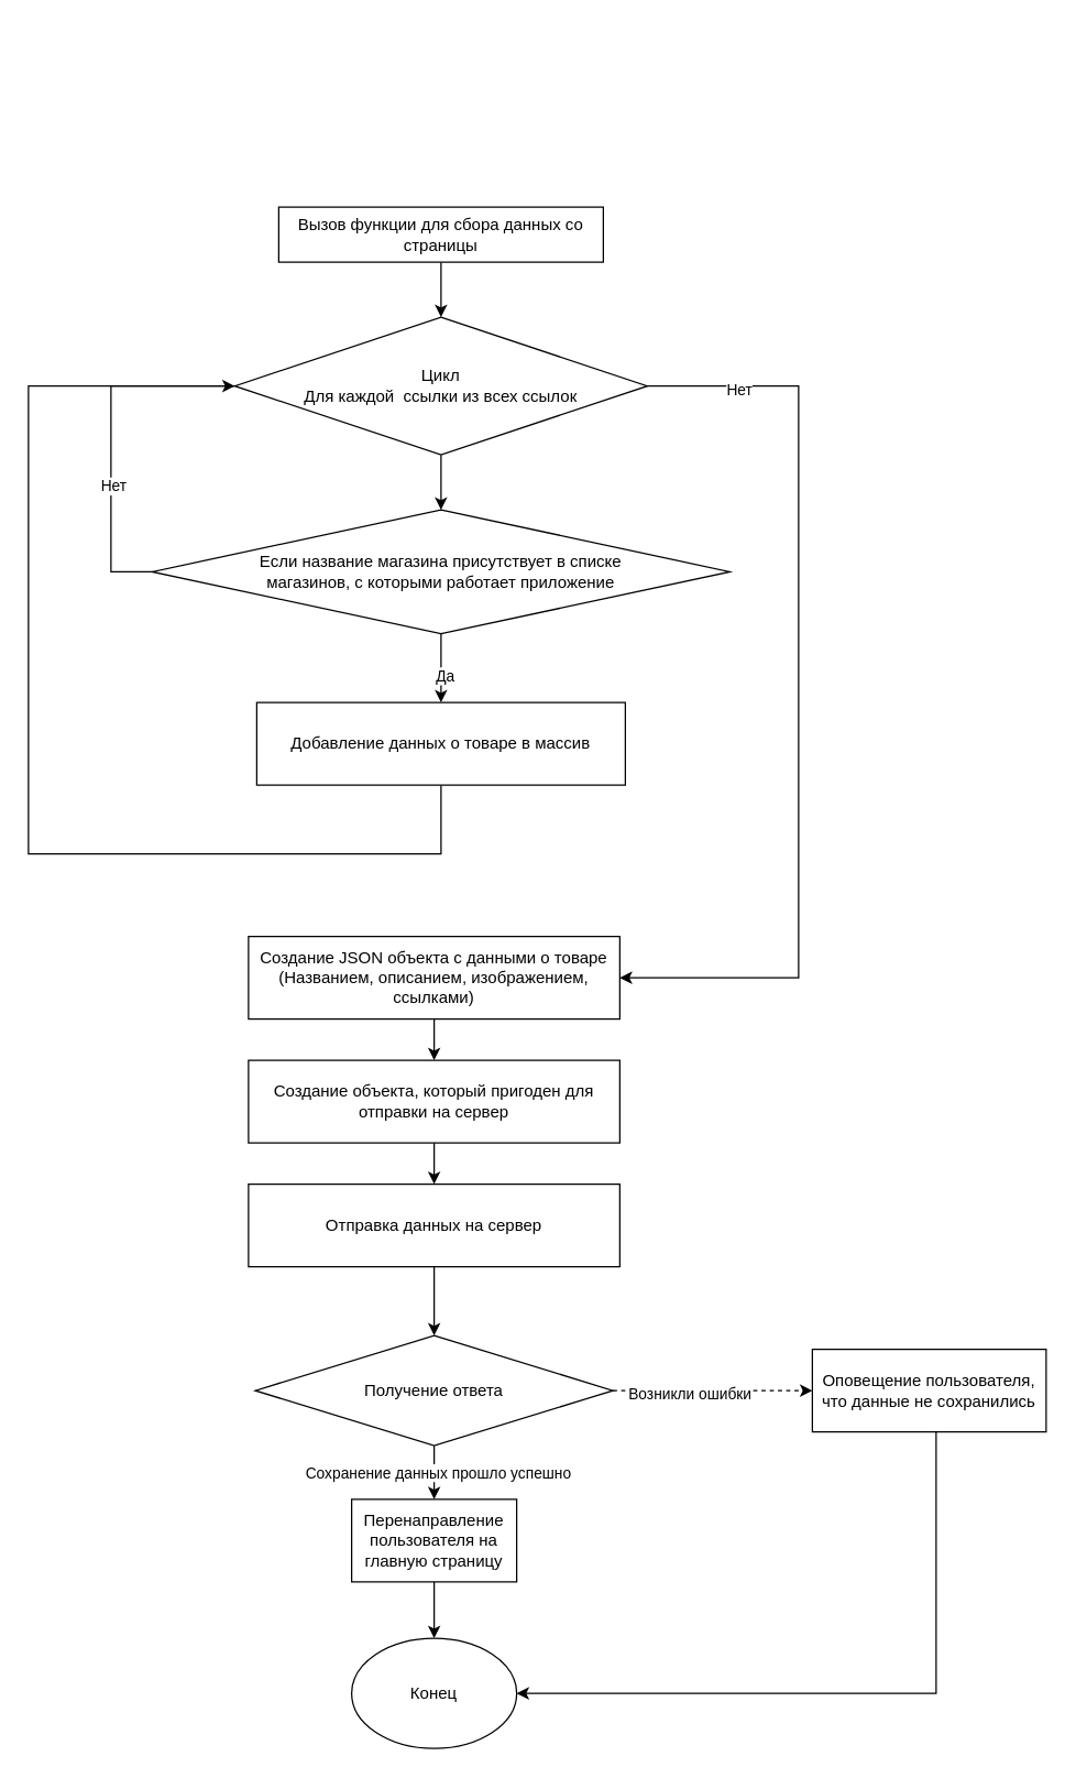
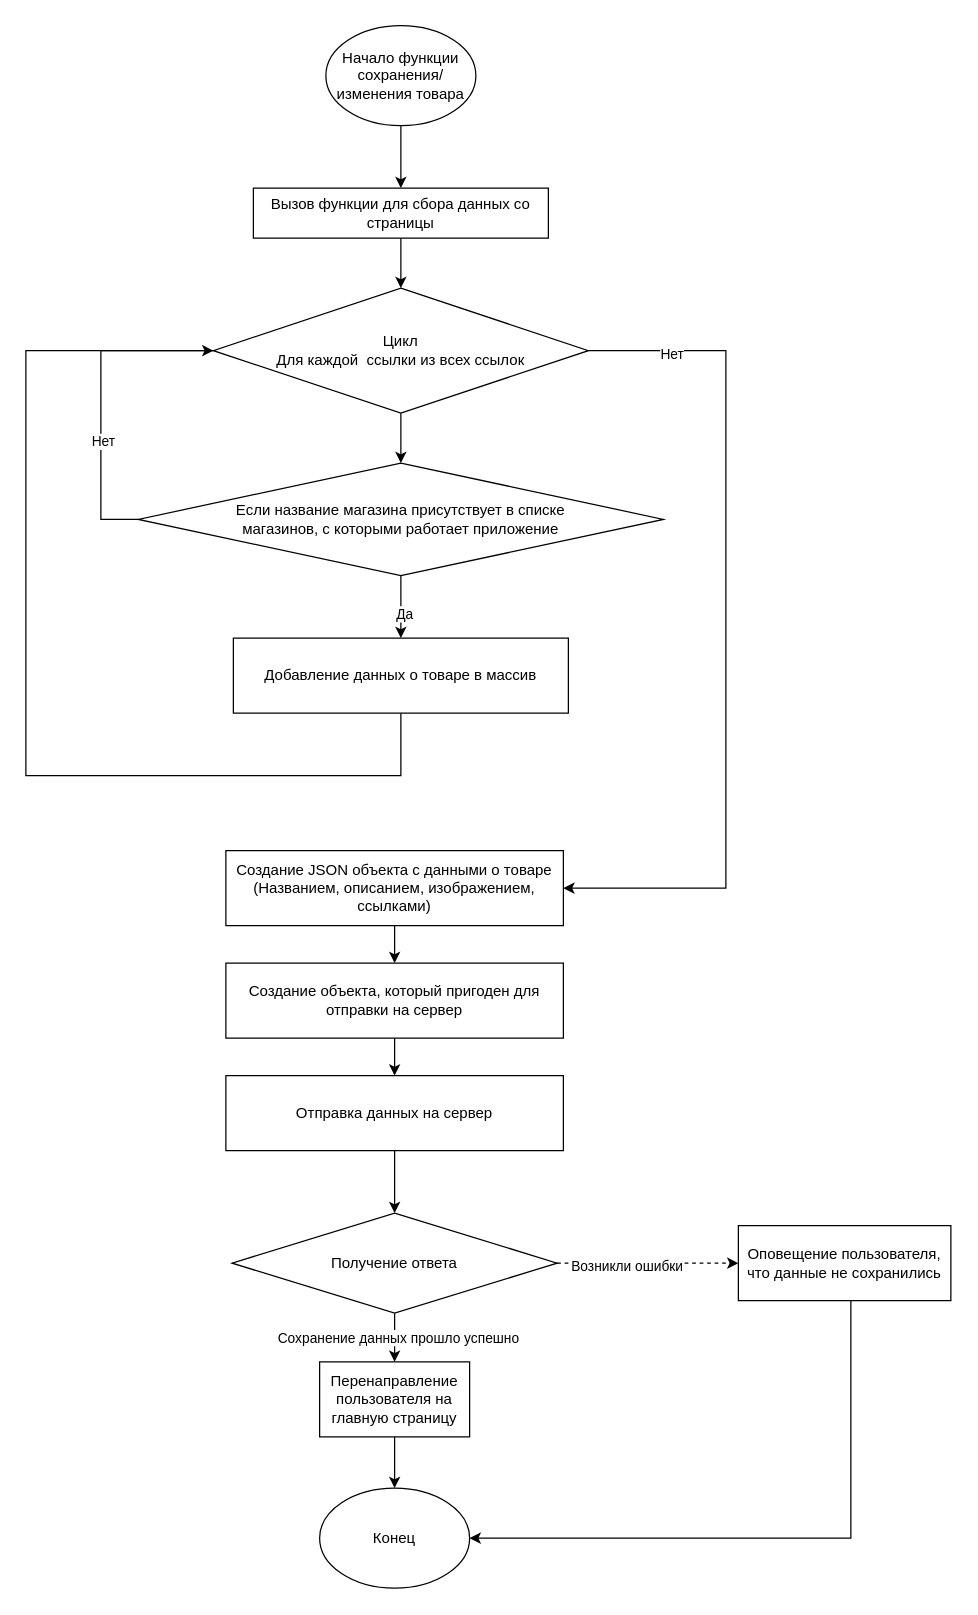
  <mxCell id="0" />
  <mxCell id="1" parent="0" />
+ <mxCell id="2" style="edgeStyle=orthogonalEdgeStyle;rounded=0;orthogonalLoop=1;jettySize=auto;html=1;" edge="1" parent="1" source="3" target="5"><mxGeometry relative="1" as="geometry" /></mxCell>
+ <mxCell id="3" value="Начало функции сохранения/изменения товара" style="ellipse;whiteSpace=wrap;html=1;" vertex="1" parent="1"><mxGeometry x="260" y="20" width="120" height="80" as="geometry" /></mxCell>
  <mxCell id="4" style="edgeStyle=orthogonalEdgeStyle;rounded=0;orthogonalLoop=1;jettySize=auto;html=1;entryX=0.5;entryY=0;entryDx=0;entryDy=0;" edge="1" parent="1" source="5" target="9"><mxGeometry relative="1" as="geometry" /></mxCell>
  <mxCell id="5" value="Вызов функции для сбора данных со страницы" style="rounded=0;whiteSpace=wrap;html=1;" vertex="1" parent="1"><mxGeometry x="202" y="150" width="236" height="40" as="geometry" /></mxCell>
  <mxCell id="6" style="edgeStyle=orthogonalEdgeStyle;rounded=0;orthogonalLoop=1;jettySize=auto;html=1;entryX=0.5;entryY=0;entryDx=0;entryDy=0;" edge="1" parent="1" source="9" target="14"><mxGeometry relative="1" as="geometry" /></mxCell>
  <mxCell id="7" style="edgeStyle=orthogonalEdgeStyle;rounded=0;orthogonalLoop=1;jettySize=auto;html=1;entryX=1;entryY=0.5;entryDx=0;entryDy=0;" edge="1" parent="1" source="9" target="18"><mxGeometry relative="1" as="geometry"><Array as="points"><mxPoint x="580" y="280" /><mxPoint x="580" y="710" /></Array></mxGeometry></mxCell>
  <mxCell id="8" value="Нет" style="edgeLabel;html=1;align=center;verticalAlign=middle;resizable=0;points=[];" vertex="1" connectable="0" parent="7"><mxGeometry x="-0.803" y="-2" relative="1" as="geometry"><mxPoint as="offset" /></mxGeometry></mxCell>
  <mxCell id="9" value="Цикл&lt;br&gt;Для каждой&amp;nbsp; ссылки из всех ссылок" style="rhombus;whiteSpace=wrap;html=1;" vertex="1" parent="1"><mxGeometry x="170" y="230" width="300" height="100" as="geometry" /></mxCell>
  <mxCell id="10" style="edgeStyle=orthogonalEdgeStyle;rounded=0;orthogonalLoop=1;jettySize=auto;html=1;exitX=0.5;exitY=1;exitDx=0;exitDy=0;" edge="1" parent="1" source="14" target="16"><mxGeometry relative="1" as="geometry" /></mxCell>
  <mxCell id="11" value="Да" style="edgeLabel;html=1;align=center;verticalAlign=middle;resizable=0;points=[];" vertex="1" connectable="0" parent="10"><mxGeometry x="0.2" y="2" relative="1" as="geometry"><mxPoint as="offset" /></mxGeometry></mxCell>
  <mxCell id="12" style="edgeStyle=orthogonalEdgeStyle;rounded=0;orthogonalLoop=1;jettySize=auto;html=1;entryX=0;entryY=0.5;entryDx=0;entryDy=0;" edge="1" parent="1" source="14" target="9"><mxGeometry relative="1" as="geometry"><mxPoint x="60" y="250" as="targetPoint" /><Array as="points"><mxPoint x="80" y="415" /><mxPoint x="80" y="280" /></Array></mxGeometry></mxCell>
  <mxCell id="13" value="Нет" style="edgeLabel;html=1;align=center;verticalAlign=middle;resizable=0;points=[];" vertex="1" connectable="0" parent="12"><mxGeometry x="-0.268" relative="1" as="geometry"><mxPoint x="1" as="offset" /></mxGeometry></mxCell>
  <mxCell id="14" value="Если название магазина присутствует в списке &lt;br&gt;магазинов, с которыми работает приложение" style="rhombus;whiteSpace=wrap;html=1;" vertex="1" parent="1"><mxGeometry x="110" y="370" width="420" height="90" as="geometry" /></mxCell>
  <mxCell id="15" style="edgeStyle=orthogonalEdgeStyle;rounded=0;orthogonalLoop=1;jettySize=auto;html=1;entryX=0;entryY=0.5;entryDx=0;entryDy=0;endArrow=none;" edge="1" parent="1" source="16" target="9"><mxGeometry relative="1" as="geometry"><Array as="points"><mxPoint x="320" y="620" /><mxPoint x="20" y="620" /><mxPoint x="20" y="280" /></Array></mxGeometry></mxCell>
  <mxCell id="16" value="Добавление данных о товаре в массив" style="rounded=0;whiteSpace=wrap;html=1;" vertex="1" parent="1"><mxGeometry x="186" y="510" width="268" height="60" as="geometry" /></mxCell>
  <mxCell id="17" style="edgeStyle=orthogonalEdgeStyle;rounded=0;orthogonalLoop=1;jettySize=auto;html=1;exitX=0.5;exitY=1;exitDx=0;exitDy=0;entryX=0.5;entryY=0;entryDx=0;entryDy=0;" edge="1" parent="1" source="18" target="20"><mxGeometry relative="1" as="geometry" /></mxCell>
  <mxCell id="18" value="Создание JSON объекта с данными о товаре&lt;br&gt;(Названием, описанием, изображением, ссылками)" style="rounded=0;whiteSpace=wrap;html=1;" vertex="1" parent="1"><mxGeometry x="180" y="680" width="270" height="60" as="geometry" /></mxCell>
  <mxCell id="19" style="edgeStyle=orthogonalEdgeStyle;rounded=0;orthogonalLoop=1;jettySize=auto;html=1;" edge="1" parent="1" source="20" target="22"><mxGeometry relative="1" as="geometry" /></mxCell>
  <mxCell id="20" value="Создание объекта, который пригоден для отправки на сервер" style="rounded=0;whiteSpace=wrap;html=1;" vertex="1" parent="1"><mxGeometry x="180" y="770" width="270" height="60" as="geometry" /></mxCell>
  <mxCell id="21" style="edgeStyle=orthogonalEdgeStyle;rounded=0;orthogonalLoop=1;jettySize=auto;html=1;entryX=0.5;entryY=0;entryDx=0;entryDy=0;" edge="1" parent="1" source="22" target="27"><mxGeometry relative="1" as="geometry" /></mxCell>
  <mxCell id="22" value="Отправка данных на сервер" style="rounded=0;whiteSpace=wrap;html=1;" vertex="1" parent="1"><mxGeometry x="180" y="860" width="270" height="60" as="geometry" /></mxCell>
  <mxCell id="23" style="edgeStyle=orthogonalEdgeStyle;rounded=0;orthogonalLoop=1;jettySize=auto;html=1;" edge="1" parent="1" source="27" target="29"><mxGeometry relative="1" as="geometry" /></mxCell>
  <mxCell id="24" value="Сохранение данных прошло успешно" style="edgeLabel;html=1;align=center;verticalAlign=middle;resizable=0;points=[];" vertex="1" connectable="0" parent="23"><mxGeometry x="0.024" y="2" relative="1" as="geometry"><mxPoint as="offset" /></mxGeometry></mxCell>
  <mxCell id="25" style="edgeStyle=orthogonalEdgeStyle;rounded=0;orthogonalLoop=1;jettySize=auto;html=1;entryX=0;entryY=0.5;entryDx=0;entryDy=0;dashed=1;" edge="1" parent="1" source="27" target="31"><mxGeometry relative="1" as="geometry" /></mxCell>
  <mxCell id="26" value="Возникли ошибки" style="edgeLabel;html=1;align=center;verticalAlign=middle;resizable=0;points=[];" vertex="1" connectable="0" parent="25"><mxGeometry x="-0.235" y="-2" relative="1" as="geometry"><mxPoint as="offset" /></mxGeometry></mxCell>
  <mxCell id="27" value="Получение ответа" style="rhombus;whiteSpace=wrap;html=1;" vertex="1" parent="1"><mxGeometry x="185" y="970" width="260" height="80" as="geometry" /></mxCell>
  <mxCell id="28" style="edgeStyle=orthogonalEdgeStyle;rounded=0;orthogonalLoop=1;jettySize=auto;html=1;" edge="1" parent="1" source="29" target="32"><mxGeometry relative="1" as="geometry" /></mxCell>
  <mxCell id="29" value="Перенаправление пользователя на главную страницу" style="rounded=0;whiteSpace=wrap;html=1;" vertex="1" parent="1"><mxGeometry x="255" y="1089" width="120" height="60" as="geometry" /></mxCell>
  <mxCell id="30" style="edgeStyle=orthogonalEdgeStyle;rounded=0;orthogonalLoop=1;jettySize=auto;html=1;entryX=1;entryY=0.5;entryDx=0;entryDy=0;" edge="1" parent="1" source="31" target="32"><mxGeometry relative="1" as="geometry"><Array as="points"><mxPoint x="680" y="1230" /></Array></mxGeometry></mxCell>
  <mxCell id="31" value="Оповещение пользователя, что данные не сохранились" style="rounded=0;whiteSpace=wrap;html=1;" vertex="1" parent="1"><mxGeometry x="590" y="980" width="170" height="60" as="geometry" /></mxCell>
  <mxCell id="32" value="Конец" style="ellipse;whiteSpace=wrap;html=1;" vertex="1" parent="1"><mxGeometry x="255" y="1190" width="120" height="80" as="geometry" /></mxCell>
